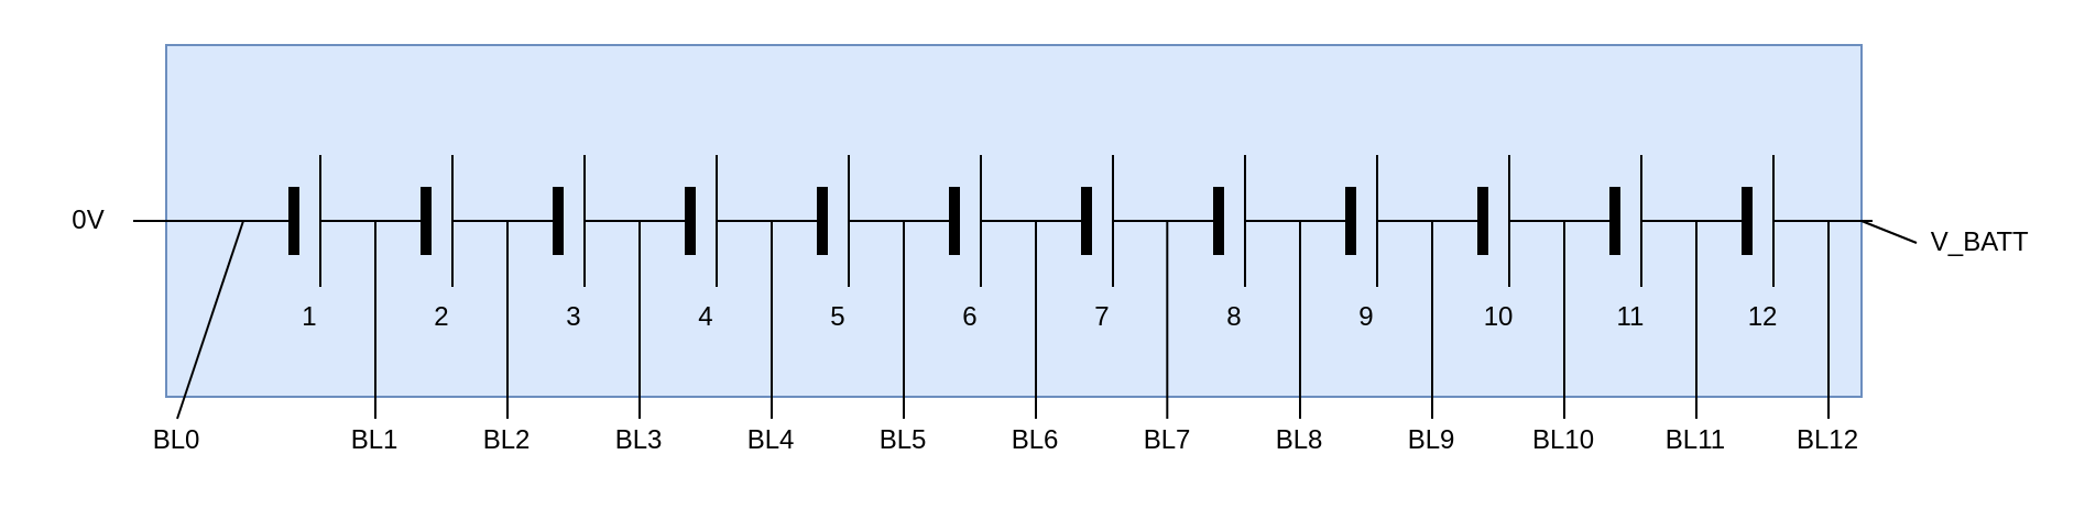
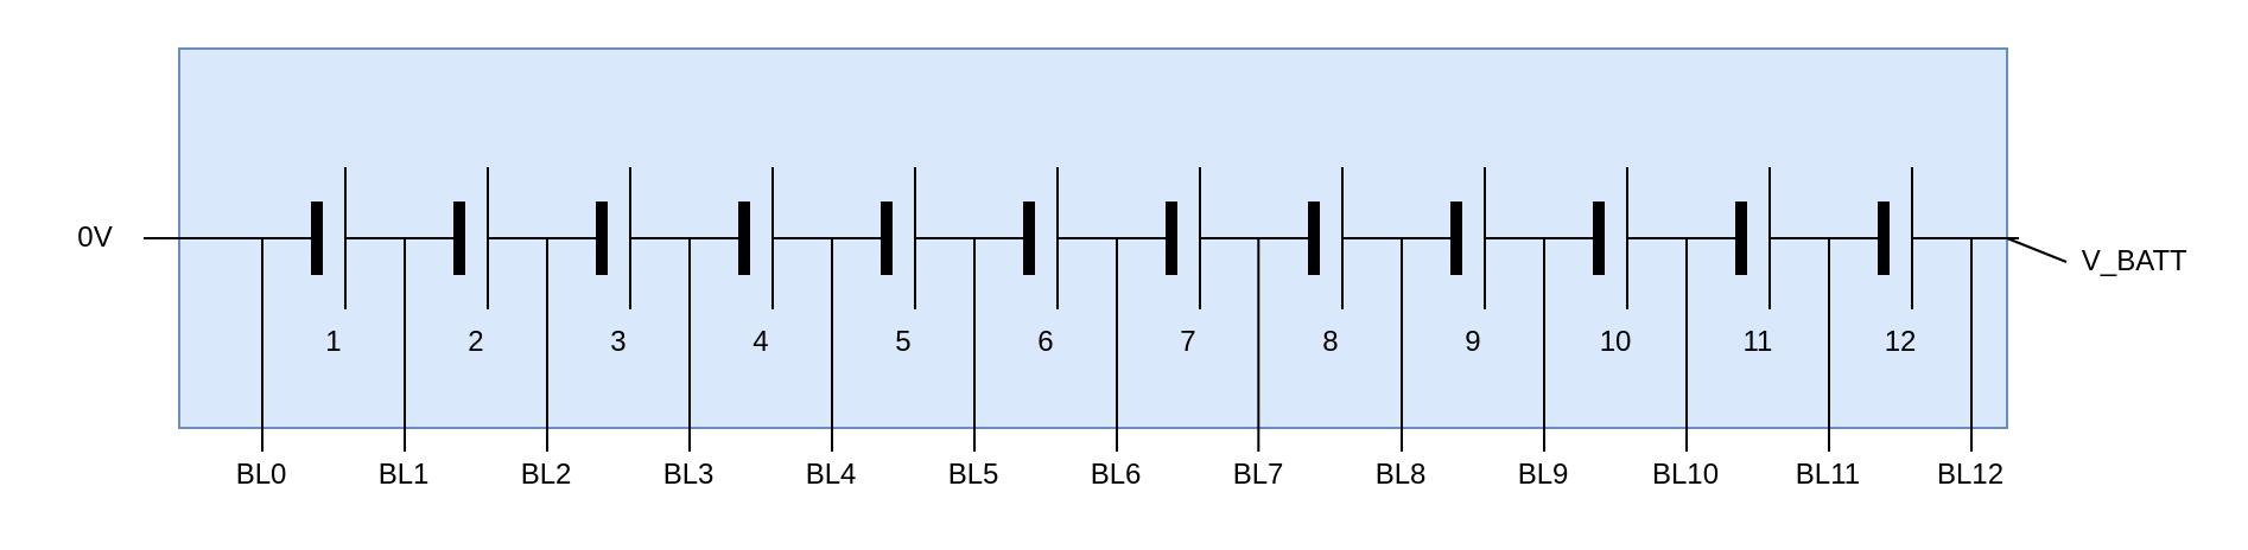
  <mxCell id="0" />
  <mxCell id="1" parent="0" />
  <mxCell id="2" value="" style="rounded=0;whiteSpace=wrap;html=1;fillColor=#dae8fc;strokeColor=#6c8ebf;" parent="1" vertex="1"><mxGeometry x="75" y="20" width="770" height="160" as="geometry" /></mxCell>
  <mxCell id="3" value="1" style="verticalLabelPosition=bottom;shadow=0;dashed=0;align=center;fillColor=#000000;html=1;verticalAlign=top;strokeWidth=1;shape=mxgraph.electrical.miscellaneous.monocell_battery;" parent="1" vertex="1"><mxGeometry x="90" y="70" width="100" height="60" as="geometry" /></mxCell>
  <mxCell id="4" value="2" style="verticalLabelPosition=bottom;shadow=0;dashed=0;align=center;fillColor=#000000;html=1;verticalAlign=top;strokeWidth=1;shape=mxgraph.electrical.miscellaneous.monocell_battery;" parent="1" vertex="1"><mxGeometry x="150" y="70" width="100" height="60" as="geometry" /></mxCell>
  <mxCell id="5" value="3" style="verticalLabelPosition=bottom;shadow=0;dashed=0;align=center;fillColor=#000000;html=1;verticalAlign=top;strokeWidth=1;shape=mxgraph.electrical.miscellaneous.monocell_battery;" parent="1" vertex="1"><mxGeometry x="210" y="70" width="100" height="60" as="geometry" /></mxCell>
  <mxCell id="6" value="4" style="verticalLabelPosition=bottom;shadow=0;dashed=0;align=center;fillColor=#000000;html=1;verticalAlign=top;strokeWidth=1;shape=mxgraph.electrical.miscellaneous.monocell_battery;" parent="1" vertex="1"><mxGeometry x="270" y="70" width="100" height="60" as="geometry" /></mxCell>
  <mxCell id="7" value="5" style="verticalLabelPosition=bottom;shadow=0;dashed=0;align=center;fillColor=#000000;html=1;verticalAlign=top;strokeWidth=1;shape=mxgraph.electrical.miscellaneous.monocell_battery;" parent="1" vertex="1"><mxGeometry x="330" y="70" width="100" height="60" as="geometry" /></mxCell>
  <mxCell id="8" value="6" style="verticalLabelPosition=bottom;shadow=0;dashed=0;align=center;fillColor=#000000;html=1;verticalAlign=top;strokeWidth=1;shape=mxgraph.electrical.miscellaneous.monocell_battery;" parent="1" vertex="1"><mxGeometry x="390" y="70" width="100" height="60" as="geometry" /></mxCell>
  <mxCell id="9" value="7" style="verticalLabelPosition=bottom;shadow=0;dashed=0;align=center;fillColor=#000000;html=1;verticalAlign=top;strokeWidth=1;shape=mxgraph.electrical.miscellaneous.monocell_battery;" parent="1" vertex="1"><mxGeometry x="450" y="70" width="100" height="60" as="geometry" /></mxCell>
  <mxCell id="10" value="8" style="verticalLabelPosition=bottom;shadow=0;dashed=0;align=center;fillColor=#000000;html=1;verticalAlign=top;strokeWidth=1;shape=mxgraph.electrical.miscellaneous.monocell_battery;" parent="1" vertex="1"><mxGeometry x="510" y="70" width="100" height="60" as="geometry" /></mxCell>
  <mxCell id="11" value="9" style="verticalLabelPosition=bottom;shadow=0;dashed=0;align=center;fillColor=#000000;html=1;verticalAlign=top;strokeWidth=1;shape=mxgraph.electrical.miscellaneous.monocell_battery;" parent="1" vertex="1"><mxGeometry x="570" y="70" width="100" height="60" as="geometry" /></mxCell>
  <mxCell id="12" value="10" style="verticalLabelPosition=bottom;shadow=0;dashed=0;align=center;fillColor=#000000;html=1;verticalAlign=top;strokeWidth=1;shape=mxgraph.electrical.miscellaneous.monocell_battery;" parent="1" vertex="1"><mxGeometry x="630" y="70" width="100" height="60" as="geometry" /></mxCell>
  <mxCell id="13" value="11" style="verticalLabelPosition=bottom;shadow=0;dashed=0;align=center;fillColor=#000000;html=1;verticalAlign=top;strokeWidth=1;shape=mxgraph.electrical.miscellaneous.monocell_battery;" parent="1" vertex="1"><mxGeometry x="690" y="70" width="100" height="60" as="geometry" /></mxCell>
  <mxCell id="14" value="" style="endArrow=none;html=1;entryX=0;entryY=0.5;entryDx=0;entryDy=0;entryPerimeter=0;exitX=1;exitY=0.5;exitDx=0;exitDy=0;" parent="1" source="15" edge="1"><mxGeometry width="50" height="50" relative="1" as="geometry"><mxPoint x="90" y="160" as="sourcePoint" /><mxPoint x="90" y="100" as="targetPoint" /></mxGeometry></mxCell>
  <mxCell id="15" value="0V" style="text;html=1;strokeColor=none;fillColor=none;align=center;verticalAlign=middle;whiteSpace=wrap;rounded=0;" parent="1" vertex="1"><mxGeometry x="20" y="90" width="40" height="20" as="geometry" /></mxCell>
  <mxCell id="16" value="&amp;nbsp;V_BATT" style="text;html=1;strokeColor=none;fillColor=none;align=center;verticalAlign=middle;whiteSpace=wrap;rounded=0;" parent="1" vertex="1"><mxGeometry x="870" y="100" width="55" height="20" as="geometry" /></mxCell>
  <mxCell id="17" value="" style="endArrow=none;html=1;exitX=0.5;exitY=0;exitDx=0;exitDy=0;" parent="1" source="18" edge="1"><mxGeometry width="50" height="50" relative="1" as="geometry"><mxPoint x="110" y="180" as="sourcePoint" /><mxPoint x="110" y="100" as="targetPoint" /></mxGeometry></mxCell>
- <mxCell id="18" value="BL0" style="text;html=1;strokeColor=none;fillColor=none;align=center;verticalAlign=middle;whiteSpace=wrap;rounded=0;" parent="1" vertex="1"><mxGeometry x="60" y="190" width="40" height="20" as="geometry" /></mxCell>
+ <mxCell id="18" value="BL0" style="text;html=1;strokeColor=none;fillColor=none;align=center;verticalAlign=middle;whiteSpace=wrap;rounded=0;" parent="1" vertex="1"><mxGeometry x="90" y="190" width="40" height="20" as="geometry" /></mxCell>
  <mxCell id="19" value="" style="endArrow=none;html=1;exitX=0.5;exitY=0;exitDx=0;exitDy=0;" parent="1" source="20" edge="1"><mxGeometry width="50" height="50" relative="1" as="geometry"><mxPoint x="170" y="180" as="sourcePoint" /><mxPoint x="170" y="100" as="targetPoint" /></mxGeometry></mxCell>
  <mxCell id="20" value="BL1" style="text;html=1;strokeColor=none;fillColor=none;align=center;verticalAlign=middle;whiteSpace=wrap;rounded=0;" parent="1" vertex="1"><mxGeometry x="150" y="190" width="40" height="20" as="geometry" /></mxCell>
  <mxCell id="21" value="" style="endArrow=none;html=1;exitX=0.5;exitY=0;exitDx=0;exitDy=0;" parent="1" source="22" edge="1"><mxGeometry width="50" height="50" relative="1" as="geometry"><mxPoint x="230" y="180" as="sourcePoint" /><mxPoint x="230" y="100" as="targetPoint" /></mxGeometry></mxCell>
  <mxCell id="22" value="BL2" style="text;html=1;strokeColor=none;fillColor=none;align=center;verticalAlign=middle;whiteSpace=wrap;rounded=0;" parent="1" vertex="1"><mxGeometry x="210" y="190" width="40" height="20" as="geometry" /></mxCell>
  <mxCell id="23" value="" style="endArrow=none;html=1;exitX=0.5;exitY=0;exitDx=0;exitDy=0;" parent="1" source="24" edge="1"><mxGeometry width="50" height="50" relative="1" as="geometry"><mxPoint x="290" y="180" as="sourcePoint" /><mxPoint x="290" y="100" as="targetPoint" /></mxGeometry></mxCell>
  <mxCell id="24" value="BL3" style="text;html=1;strokeColor=none;fillColor=none;align=center;verticalAlign=middle;whiteSpace=wrap;rounded=0;" parent="1" vertex="1"><mxGeometry x="270" y="190" width="40" height="20" as="geometry" /></mxCell>
  <mxCell id="25" value="" style="endArrow=none;html=1;exitX=0.5;exitY=0;exitDx=0;exitDy=0;" parent="1" source="26" edge="1"><mxGeometry width="50" height="50" relative="1" as="geometry"><mxPoint x="350" y="180" as="sourcePoint" /><mxPoint x="350" y="100" as="targetPoint" /></mxGeometry></mxCell>
  <mxCell id="26" value="BL4" style="text;html=1;strokeColor=none;fillColor=none;align=center;verticalAlign=middle;whiteSpace=wrap;rounded=0;" parent="1" vertex="1"><mxGeometry x="330" y="190" width="40" height="20" as="geometry" /></mxCell>
  <mxCell id="27" value="" style="endArrow=none;html=1;exitX=0.5;exitY=0;exitDx=0;exitDy=0;" parent="1" source="28" edge="1"><mxGeometry width="50" height="50" relative="1" as="geometry"><mxPoint x="410" y="180" as="sourcePoint" /><mxPoint x="410" y="100" as="targetPoint" /></mxGeometry></mxCell>
  <mxCell id="28" value="BL5" style="text;html=1;strokeColor=none;fillColor=none;align=center;verticalAlign=middle;whiteSpace=wrap;rounded=0;" parent="1" vertex="1"><mxGeometry x="390" y="190" width="40" height="20" as="geometry" /></mxCell>
  <mxCell id="29" value="" style="endArrow=none;html=1;exitX=0.5;exitY=0;exitDx=0;exitDy=0;" parent="1" source="30" edge="1"><mxGeometry width="50" height="50" relative="1" as="geometry"><mxPoint x="470" y="180" as="sourcePoint" /><mxPoint x="470" y="100" as="targetPoint" /></mxGeometry></mxCell>
  <mxCell id="30" value="BL6" style="text;html=1;strokeColor=none;fillColor=none;align=center;verticalAlign=middle;whiteSpace=wrap;rounded=0;" parent="1" vertex="1"><mxGeometry x="450" y="190" width="40" height="20" as="geometry" /></mxCell>
  <mxCell id="31" value="BL7" style="text;html=1;strokeColor=none;fillColor=none;align=center;verticalAlign=middle;whiteSpace=wrap;rounded=0;" parent="1" vertex="1"><mxGeometry x="510" y="190" width="40" height="20" as="geometry" /></mxCell>
  <mxCell id="32" value="" style="endArrow=none;html=1;exitX=0.5;exitY=0;exitDx=0;exitDy=0;" parent="1" source="33" edge="1"><mxGeometry width="50" height="50" relative="1" as="geometry"><mxPoint x="590" y="180" as="sourcePoint" /><mxPoint x="590" y="100" as="targetPoint" /></mxGeometry></mxCell>
  <mxCell id="33" value="BL8" style="text;html=1;strokeColor=none;fillColor=none;align=center;verticalAlign=middle;whiteSpace=wrap;rounded=0;" parent="1" vertex="1"><mxGeometry x="570" y="190" width="40" height="20" as="geometry" /></mxCell>
  <mxCell id="34" value="" style="endArrow=none;html=1;exitX=0.5;exitY=0;exitDx=0;exitDy=0;" parent="1" source="35" edge="1"><mxGeometry width="50" height="50" relative="1" as="geometry"><mxPoint x="650" y="180" as="sourcePoint" /><mxPoint x="650" y="100" as="targetPoint" /></mxGeometry></mxCell>
  <mxCell id="35" value="BL9" style="text;html=1;strokeColor=none;fillColor=none;align=center;verticalAlign=middle;whiteSpace=wrap;rounded=0;" parent="1" vertex="1"><mxGeometry x="630" y="190" width="40" height="20" as="geometry" /></mxCell>
  <mxCell id="36" value="" style="endArrow=none;html=1;exitX=0.5;exitY=0;exitDx=0;exitDy=0;" parent="1" source="37" edge="1"><mxGeometry width="50" height="50" relative="1" as="geometry"><mxPoint x="710" y="180" as="sourcePoint" /><mxPoint x="710" y="100" as="targetPoint" /></mxGeometry></mxCell>
  <mxCell id="37" value="BL10" style="text;html=1;strokeColor=none;fillColor=none;align=center;verticalAlign=middle;whiteSpace=wrap;rounded=0;" parent="1" vertex="1"><mxGeometry x="690" y="190" width="40" height="20" as="geometry" /></mxCell>
  <mxCell id="38" value="" style="endArrow=none;html=1;exitX=0.5;exitY=0;exitDx=0;exitDy=0;" parent="1" source="39" edge="1"><mxGeometry width="50" height="50" relative="1" as="geometry"><mxPoint x="770" y="180" as="sourcePoint" /><mxPoint x="770" y="100" as="targetPoint" /></mxGeometry></mxCell>
  <mxCell id="39" value="BL11" style="text;html=1;strokeColor=none;fillColor=none;align=center;verticalAlign=middle;whiteSpace=wrap;rounded=0;" parent="1" vertex="1"><mxGeometry x="750" y="190" width="40" height="20" as="geometry" /></mxCell>
  <mxCell id="40" value="12" style="verticalLabelPosition=bottom;shadow=0;dashed=0;align=center;fillColor=#000000;html=1;verticalAlign=top;strokeWidth=1;shape=mxgraph.electrical.miscellaneous.monocell_battery;" parent="1" vertex="1"><mxGeometry x="750" y="70" width="100" height="60" as="geometry" /></mxCell>
  <mxCell id="41" value="" style="endArrow=none;html=1;exitX=0.5;exitY=0;exitDx=0;exitDy=0;" parent="1" source="42" edge="1"><mxGeometry width="50" height="50" relative="1" as="geometry"><mxPoint x="830" y="180" as="sourcePoint" /><mxPoint x="830" y="100" as="targetPoint" /></mxGeometry></mxCell>
  <mxCell id="42" value="BL12" style="text;html=1;strokeColor=none;fillColor=none;align=center;verticalAlign=middle;whiteSpace=wrap;rounded=0;" parent="1" vertex="1"><mxGeometry x="810" y="190" width="40" height="20" as="geometry" /></mxCell>
  <mxCell id="43" value="" style="endArrow=none;html=1;exitX=0.5;exitY=0;exitDx=0;exitDy=0;" parent="1" edge="1"><mxGeometry width="50" height="50" relative="1" as="geometry"><mxPoint x="529.66" y="190" as="sourcePoint" /><mxPoint x="529.66" y="100" as="targetPoint" /></mxGeometry></mxCell>
  <mxCell id="44" value="" style="endArrow=none;html=1;exitX=1;exitY=0.5;exitDx=0;exitDy=0;entryX=0;entryY=0.5;entryDx=0;entryDy=0;" parent="1" source="2" target="16" edge="1"><mxGeometry width="50" height="50" relative="1" as="geometry"><mxPoint x="405" y="280" as="sourcePoint" /><mxPoint x="455" y="230" as="targetPoint" /></mxGeometry></mxCell>
